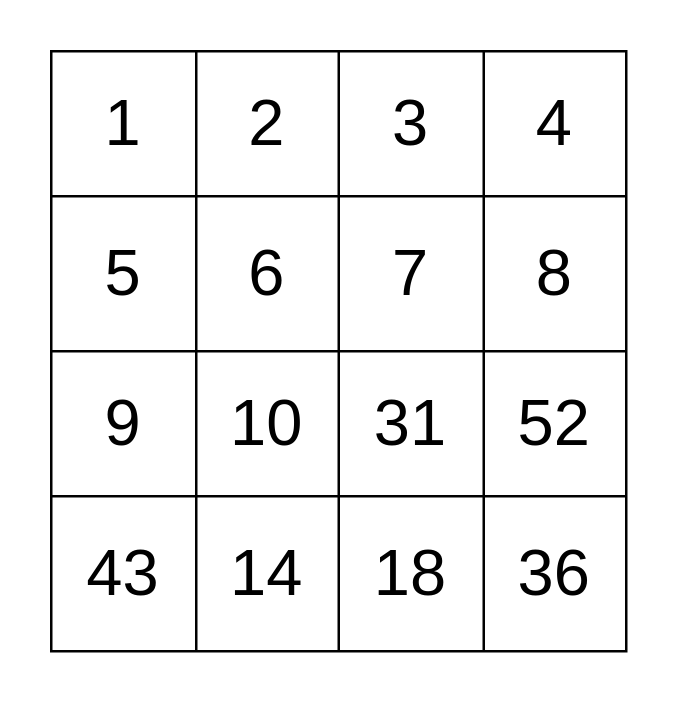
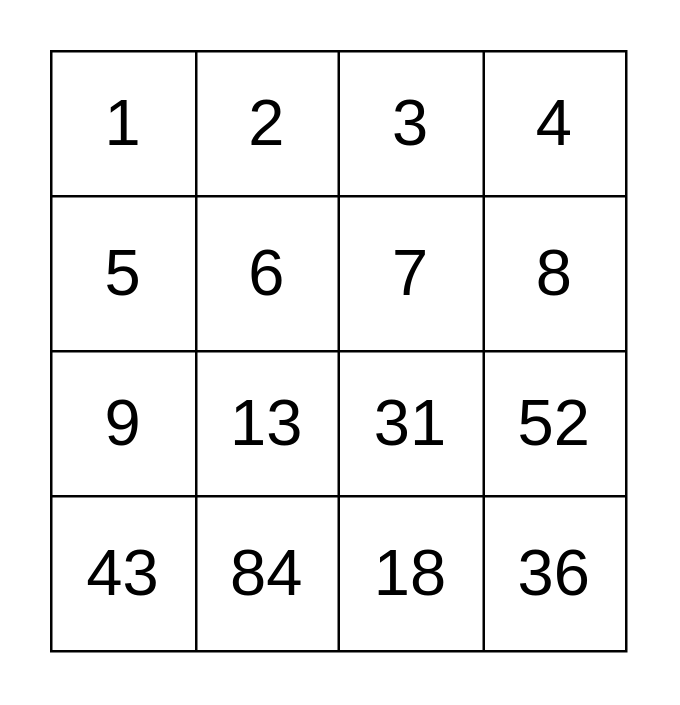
  <mxCell id="0" />
  <mxCell id="1" parent="0" />
  <mxCell id="2" value="" style="shape=table;startSize=0;container=1;collapsible=0;childLayout=tableLayout;fontSize=13;" vertex="1" parent="1"><mxGeometry x="20" y="20" width="230" height="240" as="geometry" /></mxCell>
  <mxCell id="3" value="" style="shape=tableRow;horizontal=0;startSize=0;swimlaneHead=0;swimlaneBody=0;strokeColor=inherit;top=0;left=0;bottom=0;right=0;collapsible=0;dropTarget=0;fillColor=none;points=[[0,0.5],[1,0.5]];portConstraint=eastwest;" vertex="1" parent="2"><mxGeometry width="230" height="58" as="geometry" /></mxCell>
  <mxCell id="4" value="1" style="shape=partialRectangle;html=1;whiteSpace=wrap;connectable=0;strokeColor=inherit;overflow=hidden;fillColor=none;top=0;left=0;bottom=0;right=0;pointerEvents=1;fontSize=26;" vertex="1" parent="3"><mxGeometry width="58" height="58" as="geometry"><mxRectangle width="58" height="58" as="alternateBounds" /></mxGeometry></mxCell>
  <mxCell id="5" value="2" style="shape=partialRectangle;html=1;whiteSpace=wrap;connectable=0;strokeColor=inherit;overflow=hidden;fillColor=none;top=0;left=0;bottom=0;right=0;pointerEvents=1;fontSize=26;" vertex="1" parent="3"><mxGeometry x="58" width="57" height="58" as="geometry"><mxRectangle width="57" height="58" as="alternateBounds" /></mxGeometry></mxCell>
  <mxCell id="6" value="3" style="shape=partialRectangle;html=1;whiteSpace=wrap;connectable=0;strokeColor=inherit;overflow=hidden;fillColor=none;top=0;left=0;bottom=0;right=0;pointerEvents=1;fontSize=26;" vertex="1" parent="3"><mxGeometry x="115" width="58" height="58" as="geometry"><mxRectangle width="58" height="58" as="alternateBounds" /></mxGeometry></mxCell>
  <mxCell id="7" value="4" style="shape=partialRectangle;html=1;whiteSpace=wrap;connectable=0;strokeColor=inherit;overflow=hidden;fillColor=none;top=0;left=0;bottom=0;right=0;pointerEvents=1;fontSize=26;" vertex="1" parent="3"><mxGeometry x="173" width="57" height="58" as="geometry"><mxRectangle width="57" height="58" as="alternateBounds" /></mxGeometry></mxCell>
  <mxCell id="8" value="" style="shape=tableRow;horizontal=0;startSize=0;swimlaneHead=0;swimlaneBody=0;strokeColor=inherit;top=0;left=0;bottom=0;right=0;collapsible=0;dropTarget=0;fillColor=none;points=[[0,0.5],[1,0.5]];portConstraint=eastwest;" vertex="1" parent="2"><mxGeometry y="58" width="230" height="62" as="geometry" /></mxCell>
  <mxCell id="9" value="5" style="shape=partialRectangle;html=1;whiteSpace=wrap;connectable=0;strokeColor=inherit;overflow=hidden;fillColor=none;top=0;left=0;bottom=0;right=0;pointerEvents=1;fontSize=26;" vertex="1" parent="8"><mxGeometry width="58" height="62" as="geometry"><mxRectangle width="58" height="62" as="alternateBounds" /></mxGeometry></mxCell>
  <mxCell id="10" value="6" style="shape=partialRectangle;html=1;whiteSpace=wrap;connectable=0;strokeColor=inherit;overflow=hidden;fillColor=none;top=0;left=0;bottom=0;right=0;pointerEvents=1;fontSize=26;" vertex="1" parent="8"><mxGeometry x="58" width="57" height="62" as="geometry"><mxRectangle width="57" height="62" as="alternateBounds" /></mxGeometry></mxCell>
  <mxCell id="11" value="7" style="shape=partialRectangle;html=1;whiteSpace=wrap;connectable=0;strokeColor=inherit;overflow=hidden;fillColor=none;top=0;left=0;bottom=0;right=0;pointerEvents=1;fontSize=26;" vertex="1" parent="8"><mxGeometry x="115" width="58" height="62" as="geometry"><mxRectangle width="58" height="62" as="alternateBounds" /></mxGeometry></mxCell>
  <mxCell id="12" value="8" style="shape=partialRectangle;html=1;whiteSpace=wrap;connectable=0;strokeColor=inherit;overflow=hidden;fillColor=none;top=0;left=0;bottom=0;right=0;pointerEvents=1;fontSize=26;" vertex="1" parent="8"><mxGeometry x="173" width="57" height="62" as="geometry"><mxRectangle width="57" height="62" as="alternateBounds" /></mxGeometry></mxCell>
  <mxCell id="13" value="" style="shape=tableRow;horizontal=0;startSize=0;swimlaneHead=0;swimlaneBody=0;strokeColor=inherit;top=0;left=0;bottom=0;right=0;collapsible=0;dropTarget=0;fillColor=none;points=[[0,0.5],[1,0.5]];portConstraint=eastwest;" vertex="1" parent="2"><mxGeometry y="120" width="230" height="58" as="geometry" /></mxCell>
  <mxCell id="14" value="9" style="shape=partialRectangle;html=1;whiteSpace=wrap;connectable=0;strokeColor=inherit;overflow=hidden;fillColor=none;top=0;left=0;bottom=0;right=0;pointerEvents=1;fontSize=26;" vertex="1" parent="13"><mxGeometry width="58" height="58" as="geometry"><mxRectangle width="58" height="58" as="alternateBounds" /></mxGeometry></mxCell>
- <mxCell id="15" value="10" style="shape=partialRectangle;html=1;whiteSpace=wrap;connectable=0;strokeColor=inherit;overflow=hidden;fillColor=none;top=0;left=0;bottom=0;right=0;pointerEvents=1;fontSize=26;" vertex="1" parent="13"><mxGeometry x="58" width="57" height="58" as="geometry"><mxRectangle width="57" height="58" as="alternateBounds" /></mxGeometry></mxCell>
+ <mxCell id="15" value="13" style="shape=partialRectangle;html=1;whiteSpace=wrap;connectable=0;strokeColor=inherit;overflow=hidden;fillColor=none;top=0;left=0;bottom=0;right=0;pointerEvents=1;fontSize=26;" vertex="1" parent="13"><mxGeometry x="58" width="57" height="58" as="geometry"><mxRectangle width="57" height="58" as="alternateBounds" /></mxGeometry></mxCell>
  <mxCell id="16" value="31" style="shape=partialRectangle;html=1;whiteSpace=wrap;connectable=0;strokeColor=inherit;overflow=hidden;fillColor=none;top=0;left=0;bottom=0;right=0;pointerEvents=1;fontSize=26;" vertex="1" parent="13"><mxGeometry x="115" width="58" height="58" as="geometry"><mxRectangle width="58" height="58" as="alternateBounds" /></mxGeometry></mxCell>
  <mxCell id="17" value="52" style="shape=partialRectangle;html=1;whiteSpace=wrap;connectable=0;strokeColor=inherit;overflow=hidden;fillColor=none;top=0;left=0;bottom=0;right=0;pointerEvents=1;fontSize=26;" vertex="1" parent="13"><mxGeometry x="173" width="57" height="58" as="geometry"><mxRectangle width="57" height="58" as="alternateBounds" /></mxGeometry></mxCell>
  <mxCell id="18" value="" style="shape=tableRow;horizontal=0;startSize=0;swimlaneHead=0;swimlaneBody=0;strokeColor=inherit;top=0;left=0;bottom=0;right=0;collapsible=0;dropTarget=0;fillColor=none;points=[[0,0.5],[1,0.5]];portConstraint=eastwest;" vertex="1" parent="2"><mxGeometry y="178" width="230" height="62" as="geometry" /></mxCell>
  <mxCell id="19" value="43" style="shape=partialRectangle;html=1;whiteSpace=wrap;connectable=0;strokeColor=inherit;overflow=hidden;fillColor=none;top=0;left=0;bottom=0;right=0;pointerEvents=1;fontSize=26;" vertex="1" parent="18"><mxGeometry width="58" height="62" as="geometry"><mxRectangle width="58" height="62" as="alternateBounds" /></mxGeometry></mxCell>
- <mxCell id="20" value="14" style="shape=partialRectangle;html=1;whiteSpace=wrap;connectable=0;strokeColor=inherit;overflow=hidden;fillColor=none;top=0;left=0;bottom=0;right=0;pointerEvents=1;fontSize=26;" vertex="1" parent="18"><mxGeometry x="58" width="57" height="62" as="geometry"><mxRectangle width="57" height="62" as="alternateBounds" /></mxGeometry></mxCell>
+ <mxCell id="20" value="84" style="shape=partialRectangle;html=1;whiteSpace=wrap;connectable=0;strokeColor=inherit;overflow=hidden;fillColor=none;top=0;left=0;bottom=0;right=0;pointerEvents=1;fontSize=26;" vertex="1" parent="18"><mxGeometry x="58" width="57" height="62" as="geometry"><mxRectangle width="57" height="62" as="alternateBounds" /></mxGeometry></mxCell>
  <mxCell id="21" value="18" style="shape=partialRectangle;html=1;whiteSpace=wrap;connectable=0;strokeColor=inherit;overflow=hidden;fillColor=none;top=0;left=0;bottom=0;right=0;pointerEvents=1;fontSize=26;" vertex="1" parent="18"><mxGeometry x="115" width="58" height="62" as="geometry"><mxRectangle width="58" height="62" as="alternateBounds" /></mxGeometry></mxCell>
  <mxCell id="22" value="36" style="shape=partialRectangle;html=1;whiteSpace=wrap;connectable=0;strokeColor=inherit;overflow=hidden;fillColor=none;top=0;left=0;bottom=0;right=0;pointerEvents=1;fontSize=26;" vertex="1" parent="18"><mxGeometry x="173" width="57" height="62" as="geometry"><mxRectangle width="57" height="62" as="alternateBounds" /></mxGeometry></mxCell>
